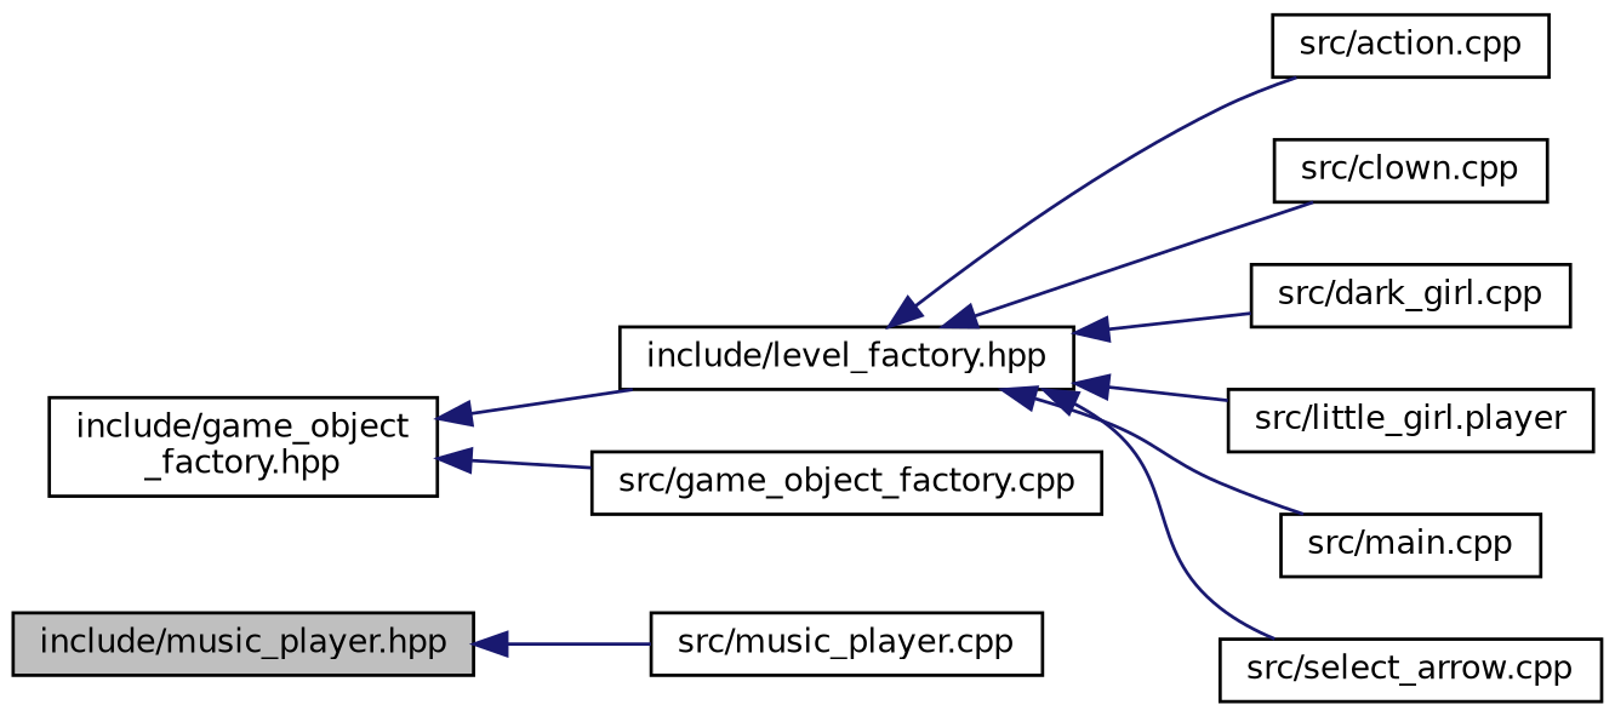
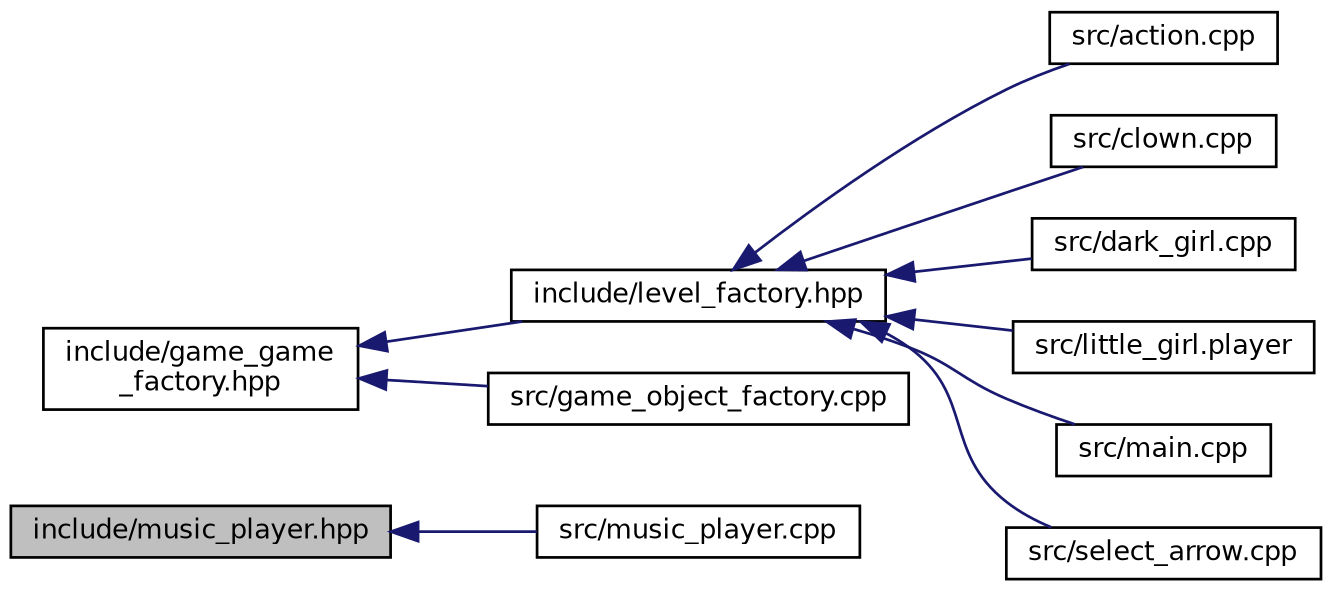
  digraph {
    rankdir=LR
    node [color=black fillcolor=white fontname=Helvetica fontsize=10 shape=record style=filled]
    edge [color=midnightblue dir=back fontname=Helvetica fontsize=10 labelfontname=Helvetica labelfontsize=10 style=solid]
    n1 [fillcolor=grey75 fontcolor=black height=0.2 label="include/music_player.hpp" width=0.4]
    n2 [height=0.2 label="src/music_player.cpp" width=0.4]
-   n3 [height=0.2 label="include/game_object\l_factory.hpp" width=0.4]
+   n3 [height=0.2 label="include/game_game\l_factory.hpp" width=0.4]
    n4 [height=0.2 label="include/level_factory.hpp" width=0.4]
    n5 [height=0.2 label="src/game_object_factory.cpp" width=0.4]
    n6 [height=0.2 label="src/action.cpp" width=0.4]
    n7 [height=0.2 label="src/clown.cpp" width=0.4]
    n8 [height=0.2 label="src/dark_girl.cpp" width=0.4]
    n9 [height=0.2 label="src/little_girl.player" width=0.4]
    n10 [height=0.2 label="src/main.cpp" width=0.4]
    n11 [height=0.2 label="src/select_arrow.cpp" width=0.4]
    n1 -> n2
    n3 -> n4
    n3 -> n5
    n4 -> n6
    n4 -> n7
    n4 -> n8
    n4 -> n9
    n4 -> n10
    n4 -> n11
  }
